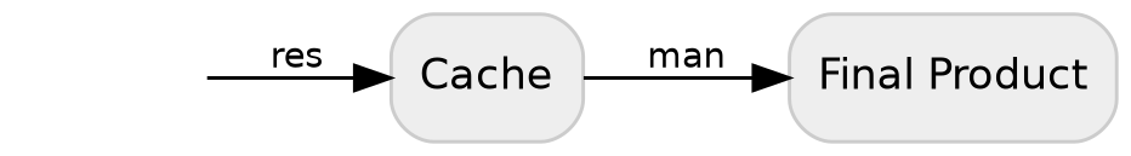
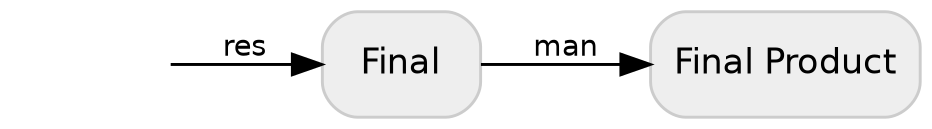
  digraph {
    rankdir=LR
    node [color="#cccccc" fillcolor="#eeeeee" fontname=Helvetica fontsize=12 shape=box style="rounded,filled"]
    edge [fontname=Helvetica fontsize=10]
    START [style=invis]
-   n2 [label=Cache]
+   n2 [label=Final]
    n3 [label="Final Product"]
    START -> n2 [label=res]
    n2 -> n3 [label=man]
  }
